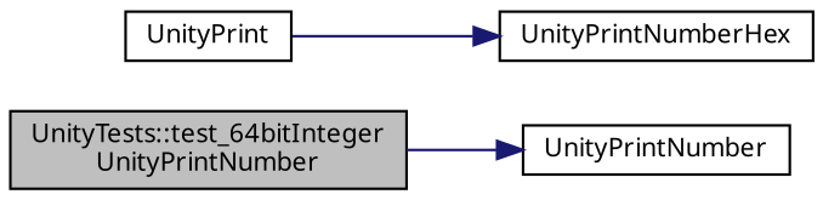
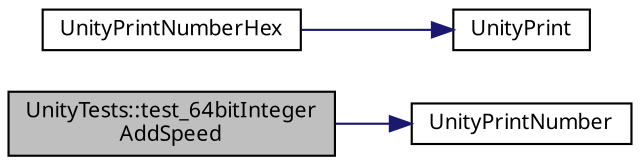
  digraph {
    fontname="Noto Sans"
    rankdir=LR
    node [color=black fillcolor=white fontname="Noto Sans" fontsize=10 shape=record style=filled]
    edge [color=midnightblue fontname="Noto Sans" fontsize=10 labelfontname=Helvetica labelfontsize=10 style=solid]
-   n1 [fillcolor=grey75 fontcolor=black height=0.2 label="UnityTests::test_64bitInteger\lUnityPrintNumber" width=0.4]
+   n1 [fillcolor=grey75 fontcolor=black height=0.2 label="UnityTests::test_64bitInteger\lAddSpeed" width=0.4]
    n2 [height=0.2 label=UnityPrintNumber width=0.4]
    n3 [height=0.2 label=UnityPrint width=0.4]
    n4 [height=0.2 label=UnityPrintNumberHex width=0.4]
    n1 -> n2
-   n3 -> n4
+   n4 -> n3
  }
